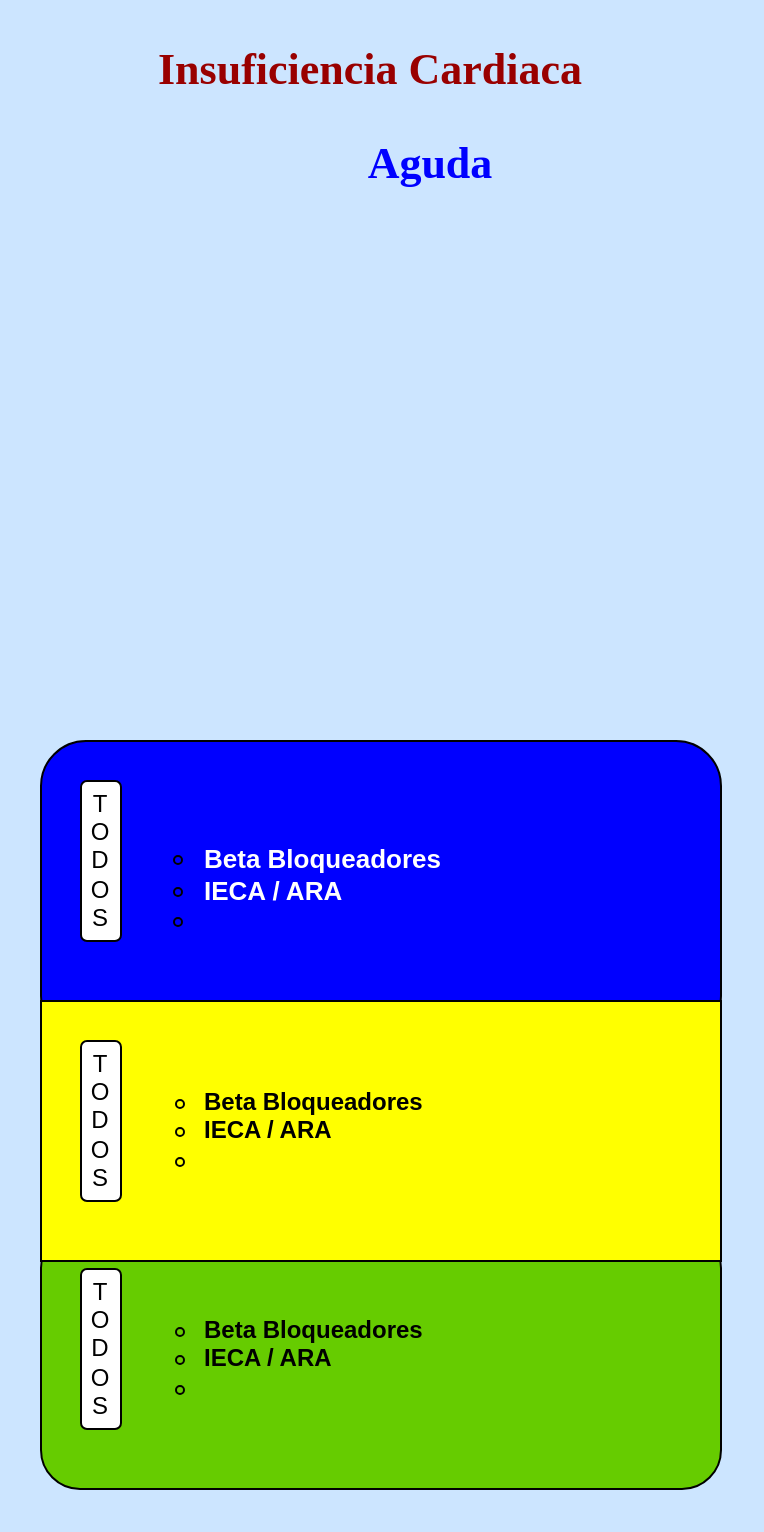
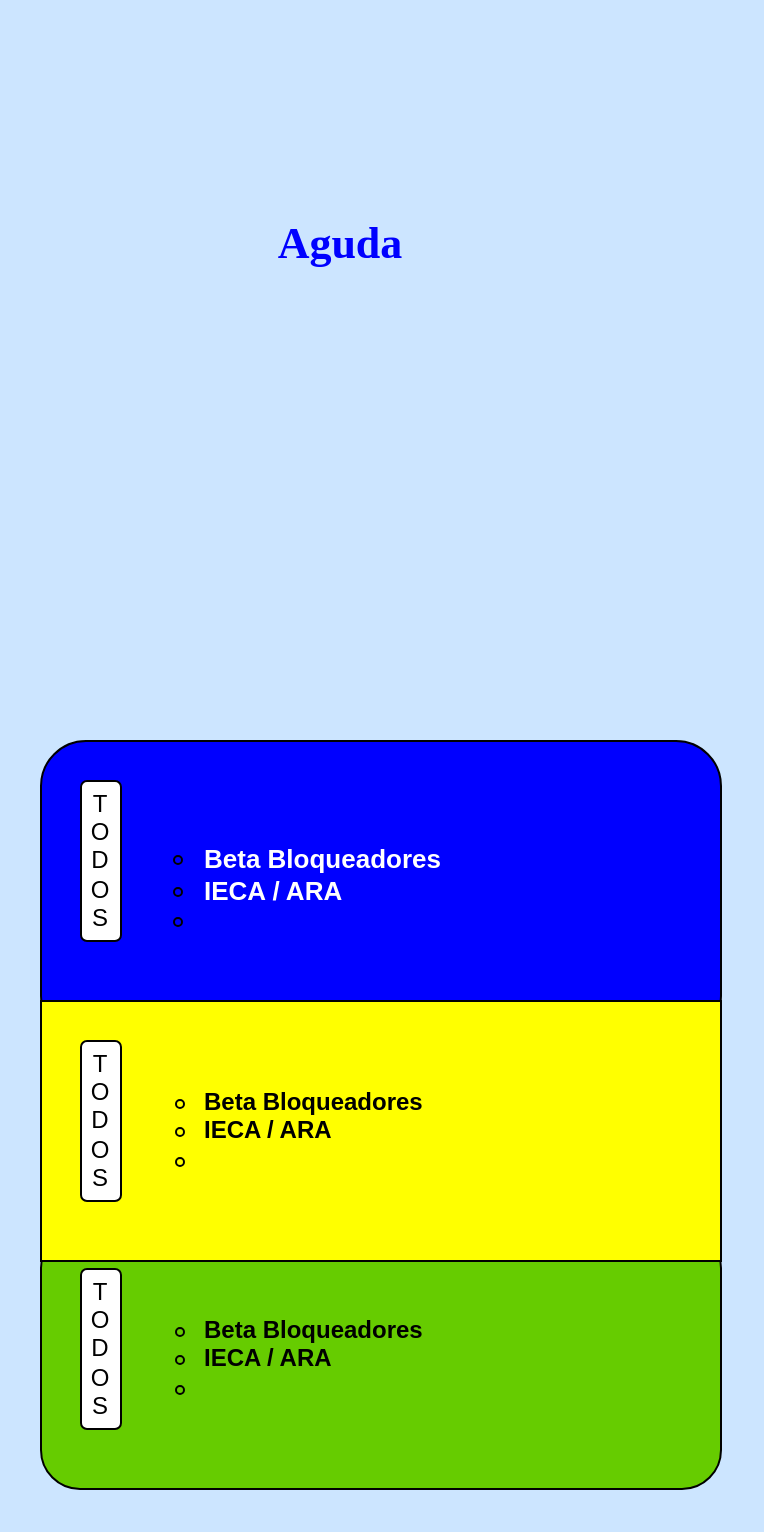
  <mxCell id="0" />
  <mxCell id="1" parent="0" />
  <mxCell id="2" value="&lt;ul&gt;&lt;ul&gt;&lt;li&gt;&lt;b&gt;Beta Bloqueadores&lt;/b&gt;&lt;/li&gt;&lt;li&gt;&lt;b&gt;IECA / ARA&lt;/b&gt;&lt;/li&gt;&lt;li&gt;&lt;br&gt;&lt;/li&gt;&lt;/ul&gt;&lt;/ul&gt;" style="html=1;whiteSpace=wrap;container=1;recursiveResize=0;collapsible=0;align=left;rounded=1;fillColor=#66CC00;" vertex="1" parent="1"><mxGeometry x="20" y="614" width="340" height="130" as="geometry" /></mxCell>
  <mxCell id="3" value="T&lt;br&gt;O&lt;br&gt;D&lt;br&gt;O&lt;br&gt;S" style="triangle;html=1;whiteSpace=wrap;shape=ext;perimeter=rectanglePerimeter;rounded=1;" vertex="1" parent="2"><mxGeometry x="20" y="20" width="20" height="80" as="geometry" /></mxCell>
  <mxCell id="4" value="&lt;ul style=&quot;font-size: 13px;&quot;&gt;&lt;ul&gt;&lt;li&gt;&lt;font style=&quot;font-size: 13px;&quot; color=&quot;#ffffff&quot;&gt;&lt;b&gt;Beta Bloqueadores&lt;/b&gt;&lt;/font&gt;&lt;/li&gt;&lt;li&gt;&lt;font style=&quot;font-size: 13px;&quot; color=&quot;#ffffff&quot;&gt;&lt;b&gt;IECA / ARA&lt;/b&gt;&lt;/font&gt;&lt;/li&gt;&lt;li&gt;&lt;br&gt;&lt;/li&gt;&lt;/ul&gt;&lt;/ul&gt;" style="html=1;whiteSpace=wrap;container=1;recursiveResize=0;collapsible=0;align=left;rounded=1;fillColor=#0000FF;" vertex="1" parent="1"><mxGeometry x="20" y="370" width="340" height="150" as="geometry" /></mxCell>
  <mxCell id="5" value="T&lt;br&gt;O&lt;br&gt;D&lt;br&gt;O&lt;br&gt;S" style="triangle;html=1;whiteSpace=wrap;shape=ext;perimeter=rectanglePerimeter;rounded=1;" vertex="1" parent="4"><mxGeometry x="20" y="20" width="20" height="80" as="geometry" /></mxCell>
  <mxCell id="6" value="&lt;ul&gt;&lt;ul&gt;&lt;li&gt;&lt;b&gt;Beta Bloqueadores&lt;/b&gt;&lt;/li&gt;&lt;li&gt;&lt;b&gt;IECA / ARA&lt;/b&gt;&lt;/li&gt;&lt;li&gt;&lt;br&gt;&lt;/li&gt;&lt;/ul&gt;&lt;/ul&gt;" style="html=1;whiteSpace=wrap;container=1;recursiveResize=0;collapsible=0;align=left;fillColor=#FFFF00;" vertex="1" parent="1"><mxGeometry x="20" y="500" width="340" height="130" as="geometry" /></mxCell>
  <mxCell id="7" value="T&lt;br&gt;O&lt;br&gt;D&lt;br&gt;O&lt;br&gt;S" style="triangle;html=1;whiteSpace=wrap;shape=ext;perimeter=rectanglePerimeter;rounded=1;" vertex="1" parent="6"><mxGeometry x="20" y="20" width="20" height="80" as="geometry" /></mxCell>
- <mxCell id="8" value="&lt;font color=&quot;#0000ff&quot;&gt;Aguda&lt;/font&gt;" style="text;html=1;strokeColor=none;fillColor=none;align=center;verticalAlign=middle;whiteSpace=wrap;rounded=0;fontFamily=Verdana;fontSize=22;fontStyle=1;fontColor=#990000;" vertex="1" parent="1"><mxGeometry x="70" y="67" width="290" height="30" as="geometry" /></mxCell>
- <mxCell id="9" value="Insuficiencia Cardiaca" style="text;html=1;strokeColor=none;fillColor=none;align=center;verticalAlign=middle;whiteSpace=wrap;rounded=0;fontFamily=Verdana;fontSize=22;fontStyle=1;fontColor=#990000;" vertex="1" parent="1"><mxGeometry x="40" y="20" width="290" height="30" as="geometry" /></mxCell>
+ <mxCell id="8" value="&lt;font color=&quot;#0000ff&quot;&gt;Aguda&lt;/font&gt;" style="text;html=1;strokeColor=none;fillColor=none;align=center;verticalAlign=middle;whiteSpace=wrap;rounded=0;fontFamily=Verdana;fontSize=22;fontStyle=1;fontColor=#990000;" vertex="1" parent="1"><mxGeometry x="25" y="107" width="290" height="30" as="geometry" /></mxCell>
